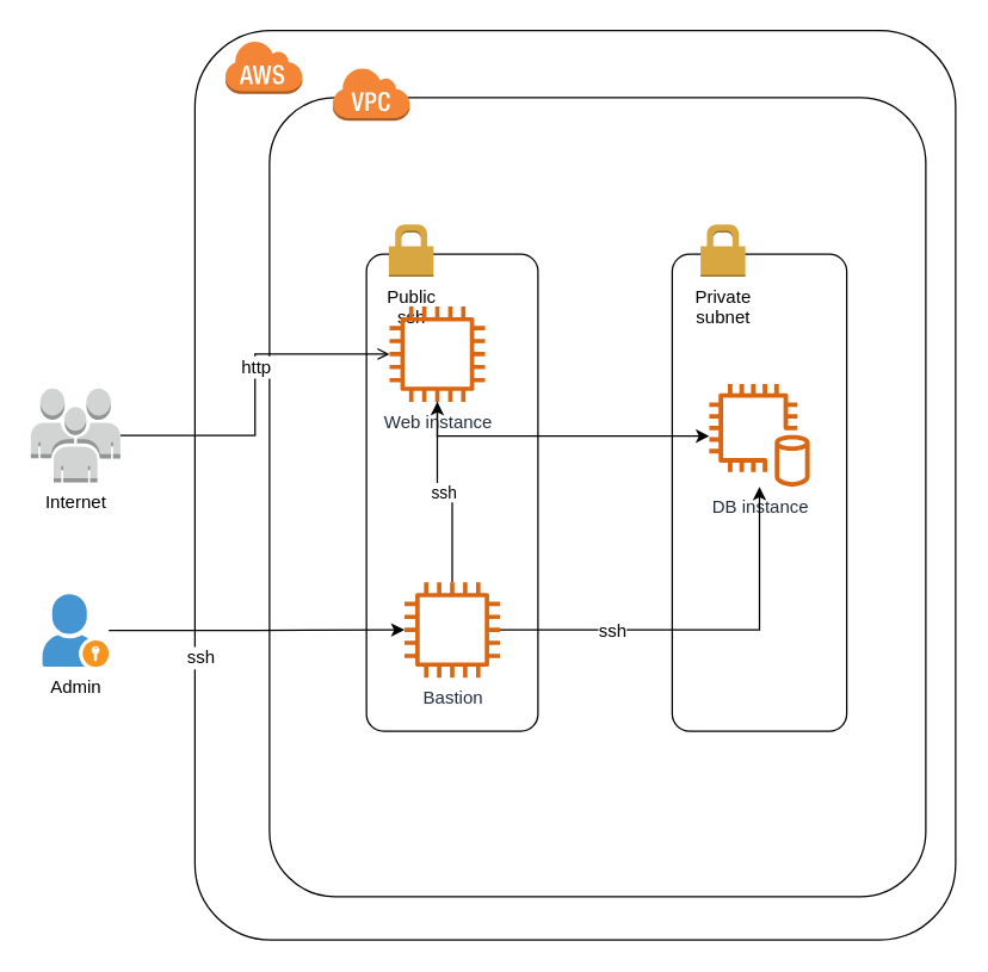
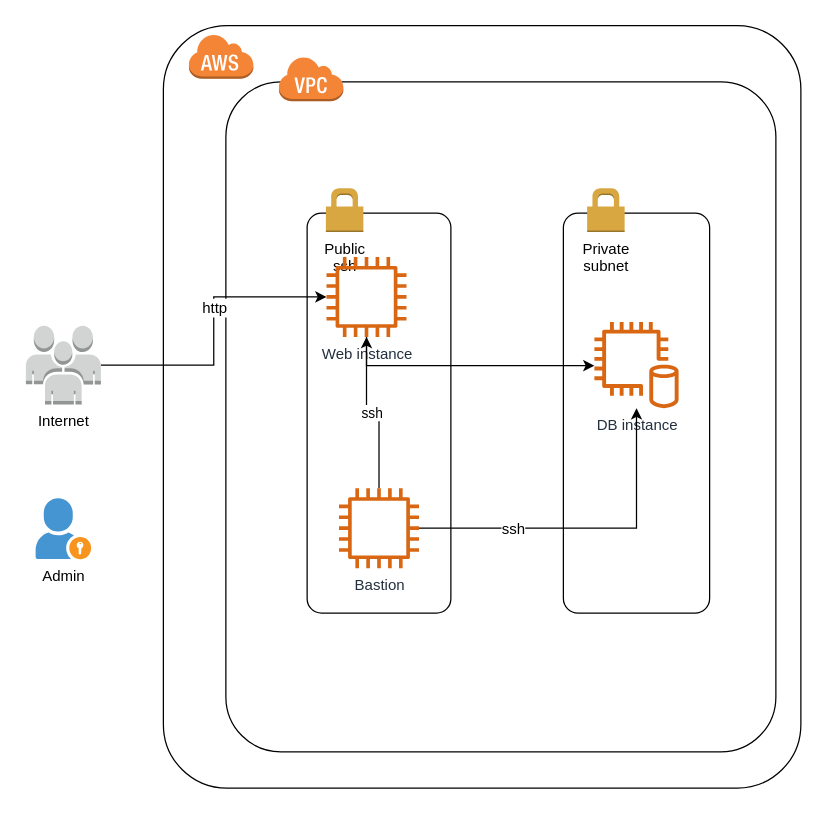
  <mxCell id="0" />
  <mxCell id="1" parent="0" />
  <mxCell id="2" value="" style="rounded=1;arcSize=10;dashed=0;strokeColor=#000000;fillColor=none;gradientColor=none;strokeWidth=1;" parent="1" vertex="1"><mxGeometry x="130" y="20" width="510" height="610" as="geometry" /></mxCell>
  <mxCell id="3" value="" style="rounded=1;arcSize=10;strokeColor=#000000;fillColor=none;gradientColor=none;strokeWidth=1;perimeterSpacing=0;" parent="1" vertex="1"><mxGeometry x="180" y="65" width="440" height="536" as="geometry" /></mxCell>
  <mxCell id="4" value="" style="rounded=1;arcSize=10;dashed=0;strokeColor=#000000;fillColor=none;gradientColor=none;strokeWidth=1;align=right;html=0;labelPosition=left;verticalLabelPosition=middle;verticalAlign=middle;horizontal=0;" parent="1" vertex="1"><mxGeometry x="245" y="170" width="115" height="320" as="geometry" /></mxCell>
- <mxCell id="5" value="" style="edgeStyle=orthogonalEdgeStyle;rounded=0;orthogonalLoop=1;jettySize=auto;html=1;endArrow=open;" edge="1" parent="1" source="7" target="15"><mxGeometry relative="1" as="geometry" /></mxCell>
+ <mxCell id="5" value="" style="edgeStyle=orthogonalEdgeStyle;rounded=0;orthogonalLoop=1;jettySize=auto;html=1;" edge="1" parent="1" source="7" target="15"><mxGeometry relative="1" as="geometry" /></mxCell>
  <mxCell id="6" value="http" style="text;html=1;align=center;verticalAlign=middle;resizable=0;points=[];;labelBackgroundColor=#ffffff;" vertex="1" connectable="0" parent="5"><mxGeometry x="-0.003" y="-20" relative="1" as="geometry"><mxPoint x="-20" y="-19" as="offset" /></mxGeometry></mxCell>
  <mxCell id="7" value="Internet" style="outlineConnect=0;dashed=0;verticalLabelPosition=bottom;verticalAlign=top;align=center;html=1;shape=mxgraph.aws3.users;fillColor=#D2D3D3;gradientColor=none;" parent="1" vertex="1"><mxGeometry x="20" y="260" width="60" height="63" as="geometry" /></mxCell>
  <mxCell id="8" value="" style="dashed=0;html=1;shape=mxgraph.aws3.cloud;fillColor=#F58536;gradientColor=none;dashed=0;" parent="1" vertex="1"><mxGeometry x="150" y="26.5" width="52" height="36" as="geometry" /></mxCell>
  <mxCell id="9" value="" style="dashed=0;html=1;shape=mxgraph.aws3.virtual_private_cloud;fillColor=#F58536;gradientColor=none;dashed=0;" parent="1" vertex="1"><mxGeometry x="222" y="44.5" width="52" height="36" as="geometry" /></mxCell>
  <mxCell id="10" value="Public&lt;br&gt;ssh" style="dashed=0;html=1;shape=mxgraph.aws3.permissions;fillColor=#D9A741;gradientColor=none;dashed=0;strokeWidth=1;align=center;labelPosition=center;verticalLabelPosition=bottom;verticalAlign=top;" parent="1" vertex="1"><mxGeometry x="260" y="150" width="30" height="35" as="geometry" /></mxCell>
  <mxCell id="11" value="" style="rounded=1;arcSize=10;dashed=0;strokeColor=#000000;fillColor=none;gradientColor=none;strokeWidth=1;align=right;html=0;labelPosition=left;verticalLabelPosition=middle;verticalAlign=middle;horizontal=0;" parent="1" vertex="1"><mxGeometry x="450" y="170" width="117" height="320" as="geometry" /></mxCell>
  <mxCell id="12" value="Private&lt;br&gt;subnet" style="dashed=0;html=1;shape=mxgraph.aws3.permissions;fillColor=#D9A741;gradientColor=none;dashed=0;strokeWidth=1;align=center;labelPosition=center;verticalLabelPosition=bottom;verticalAlign=top;" parent="1" vertex="1"><mxGeometry x="469" y="150" width="30" height="35" as="geometry" /></mxCell>
  <mxCell id="13" value="DB instance" style="outlineConnect=0;fontColor=#232F3E;gradientColor=none;fillColor=#D86613;strokeColor=none;dashed=0;verticalLabelPosition=bottom;verticalAlign=top;align=center;html=1;fontSize=12;fontStyle=0;aspect=fixed;pointerEvents=1;shape=mxgraph.aws4.db_on_instance2;" parent="1" vertex="1"><mxGeometry x="474" y="257" width="69" height="69" as="geometry" /></mxCell>
  <mxCell id="14" style="edgeStyle=orthogonalEdgeStyle;rounded=0;orthogonalLoop=1;jettySize=auto;html=1;" edge="1" parent="1" source="15" target="13"><mxGeometry relative="1" as="geometry"><Array as="points"><mxPoint x="404" y="292" /><mxPoint x="404" y="292" /></Array></mxGeometry></mxCell>
  <mxCell id="15" value="Web instance" style="outlineConnect=0;fontColor=#232F3E;gradientColor=none;fillColor=#D86613;strokeColor=none;dashed=0;verticalLabelPosition=bottom;verticalAlign=top;align=center;html=1;fontSize=12;fontStyle=0;aspect=fixed;pointerEvents=1;shape=mxgraph.aws4.instance2;" parent="1" vertex="1"><mxGeometry x="260.5" y="205" width="64" height="64" as="geometry" /></mxCell>
  <mxCell id="16" value="ssh" style="edgeStyle=orthogonalEdgeStyle;rounded=0;orthogonalLoop=1;jettySize=auto;html=1;" edge="1" parent="1" source="19" target="15"><mxGeometry relative="1" as="geometry" /></mxCell>
  <mxCell id="17" style="edgeStyle=orthogonalEdgeStyle;rounded=0;orthogonalLoop=1;jettySize=auto;html=1;" edge="1" parent="1" source="19" target="13"><mxGeometry relative="1" as="geometry" /></mxCell>
  <mxCell id="18" value="ssh" style="text;html=1;align=center;verticalAlign=middle;resizable=0;points=[];;labelBackgroundColor=#ffffff;" vertex="1" connectable="0" parent="17"><mxGeometry x="-0.451" relative="1" as="geometry"><mxPoint x="1" as="offset" /></mxGeometry></mxCell>
  <mxCell id="19" value="Bastion" style="outlineConnect=0;fontColor=#232F3E;gradientColor=none;fillColor=#D86613;strokeColor=none;dashed=0;verticalLabelPosition=bottom;verticalAlign=top;align=center;html=1;fontSize=12;fontStyle=0;aspect=fixed;pointerEvents=1;shape=mxgraph.aws4.instance2;" vertex="1" parent="1"><mxGeometry x="270.5" y="390" width="64" height="64" as="geometry" /></mxCell>
- <mxCell id="20" style="edgeStyle=orthogonalEdgeStyle;rounded=0;orthogonalLoop=1;jettySize=auto;html=1;" edge="1" parent="1" source="22" target="19"><mxGeometry relative="1" as="geometry" /></mxCell>
- <mxCell id="21" value="ssh" style="text;html=1;align=center;verticalAlign=middle;resizable=0;points=[];;labelBackgroundColor=#ffffff;" vertex="1" connectable="0" parent="20"><mxGeometry x="-0.004" y="19" relative="1" as="geometry"><mxPoint x="-19" y="18" as="offset" /></mxGeometry></mxCell>
  <mxCell id="22" value="Admin" style="shadow=0;dashed=0;html=1;strokeColor=none;fillColor=#4495D1;labelPosition=center;verticalLabelPosition=bottom;verticalAlign=top;align=center;outlineConnect=0;shape=mxgraph.veeam.portal_admin;" vertex="1" parent="1"><mxGeometry x="27.8" y="398" width="44.4" height="48.8" as="geometry" /></mxCell>
